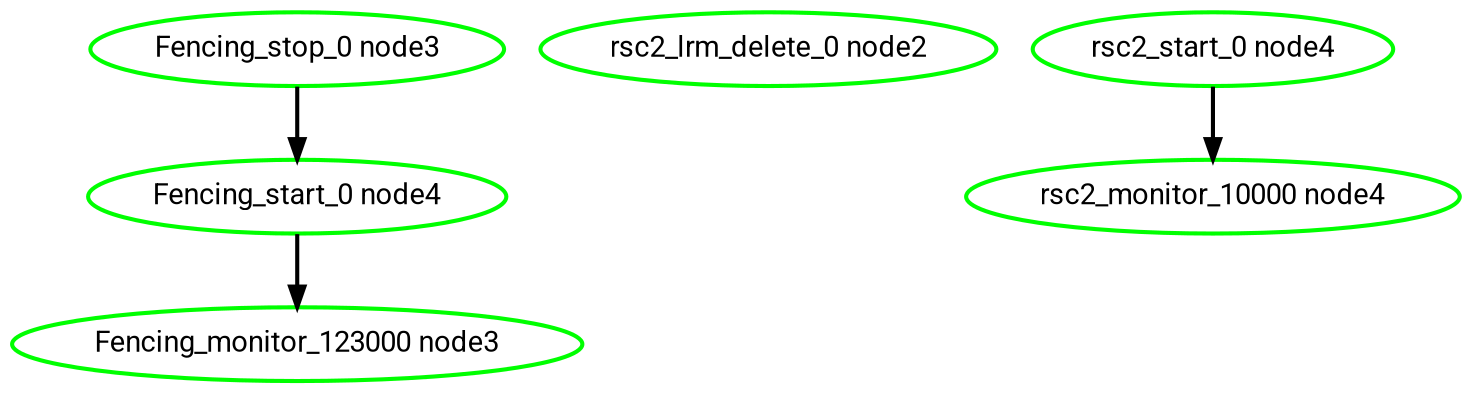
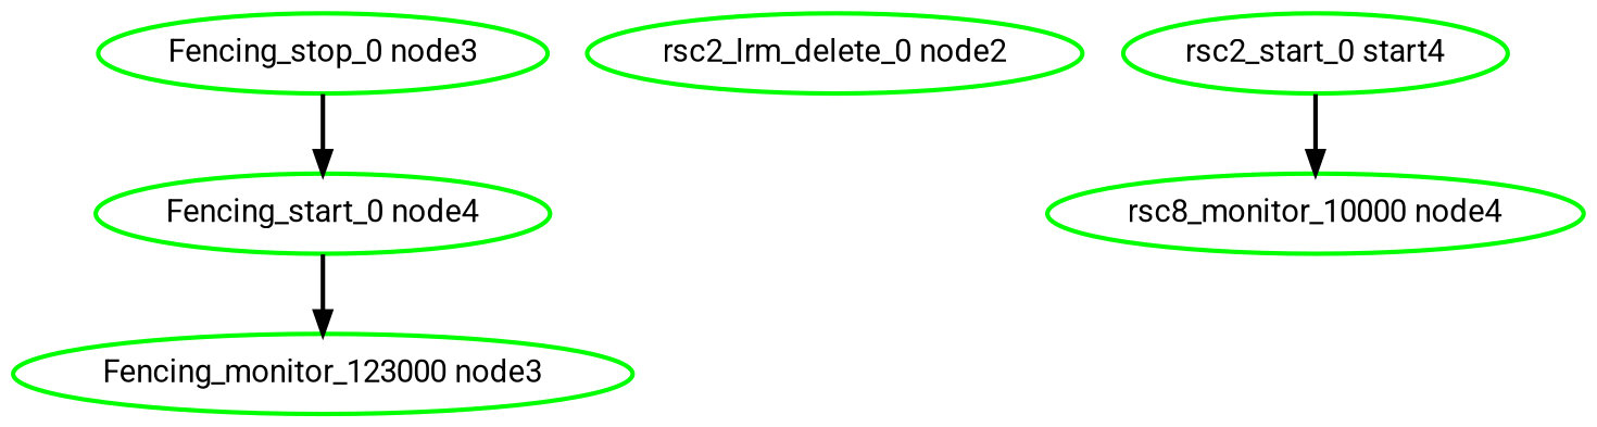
  digraph {
    fontname=Roboto
    node [color=green fontcolor=black fontname=Roboto style=bold]
    edge [fontname=Roboto style=bold]
    n1 [label="Fencing_monitor_123000 node3"]
    n2 [label="Fencing_start_0 node4"]
    "Fencing_stop_0 node3"
    "rsc2_lrm_delete_0 node2"
-   "rsc2_start_0 node4"
-   "rsc2_monitor_10000 node4"
+   "rsc2_start_0 node4" [label="rsc2_start_0 start4"]
+   "rsc2_monitor_10000 node4" [label="rsc8_monitor_10000 node4"]
    n2 -> n1
    "Fencing_stop_0 node3" -> n2
    "rsc2_start_0 node4" -> "rsc2_monitor_10000 node4"
  }
